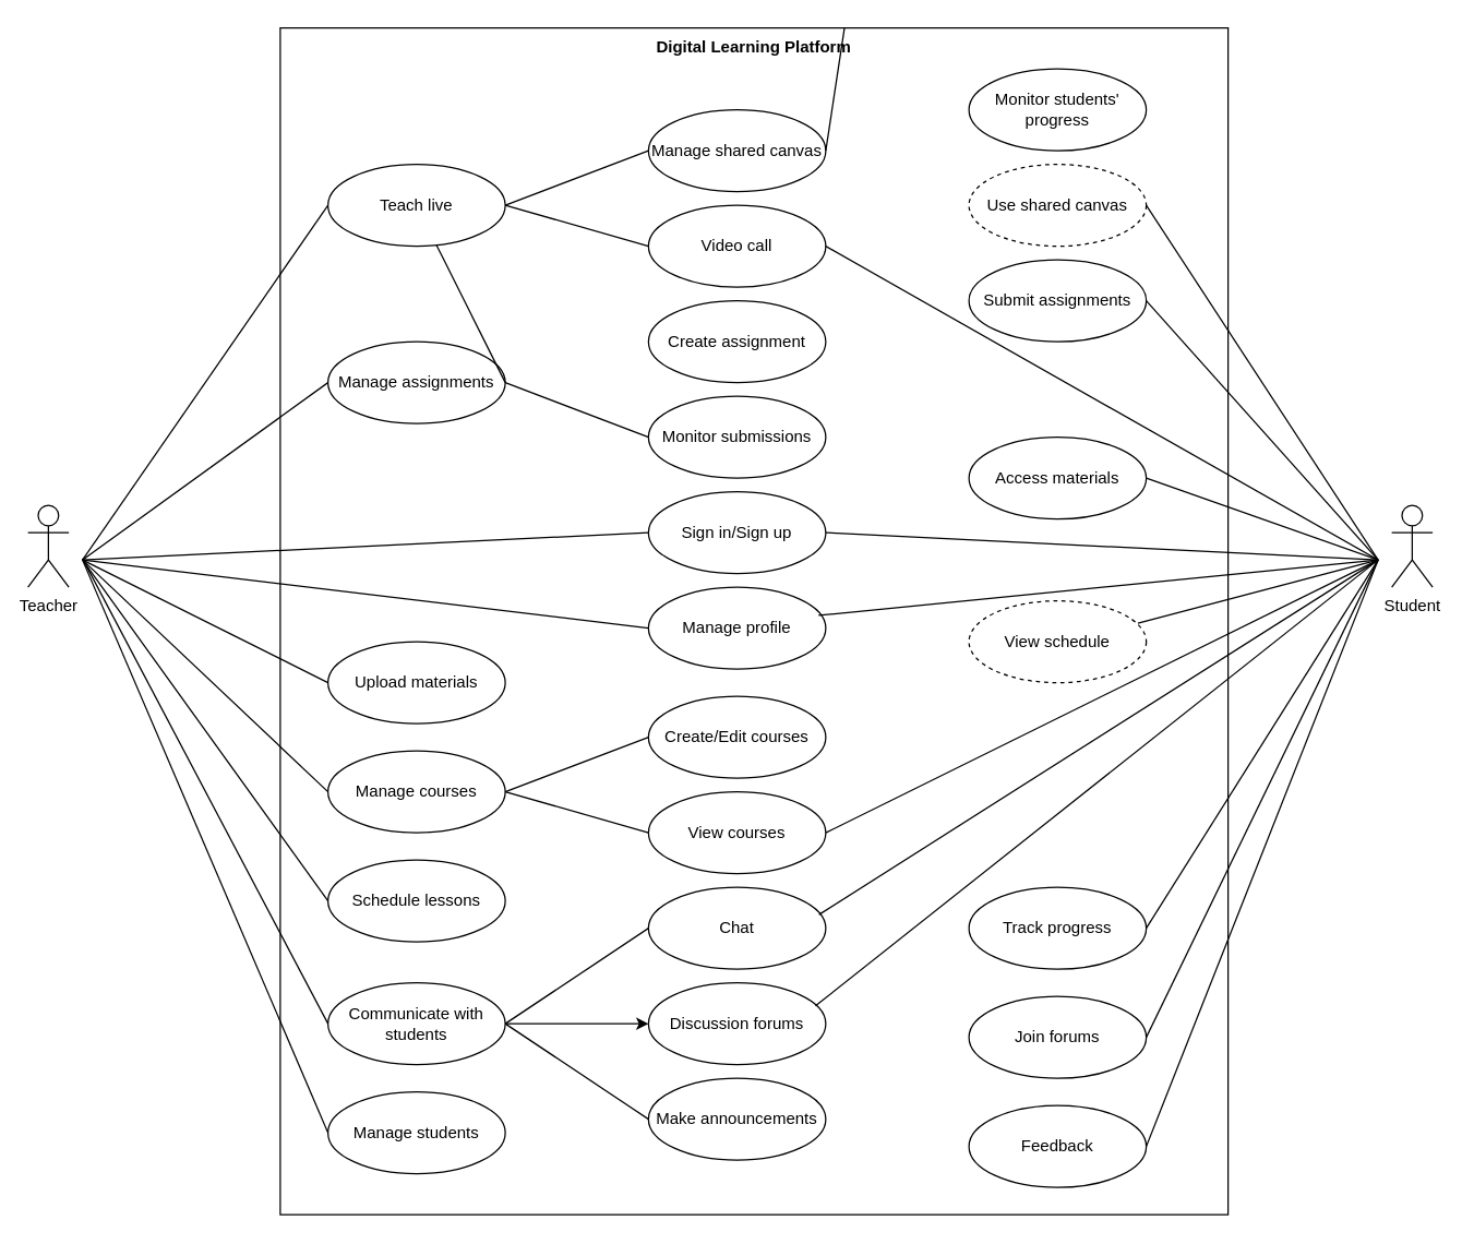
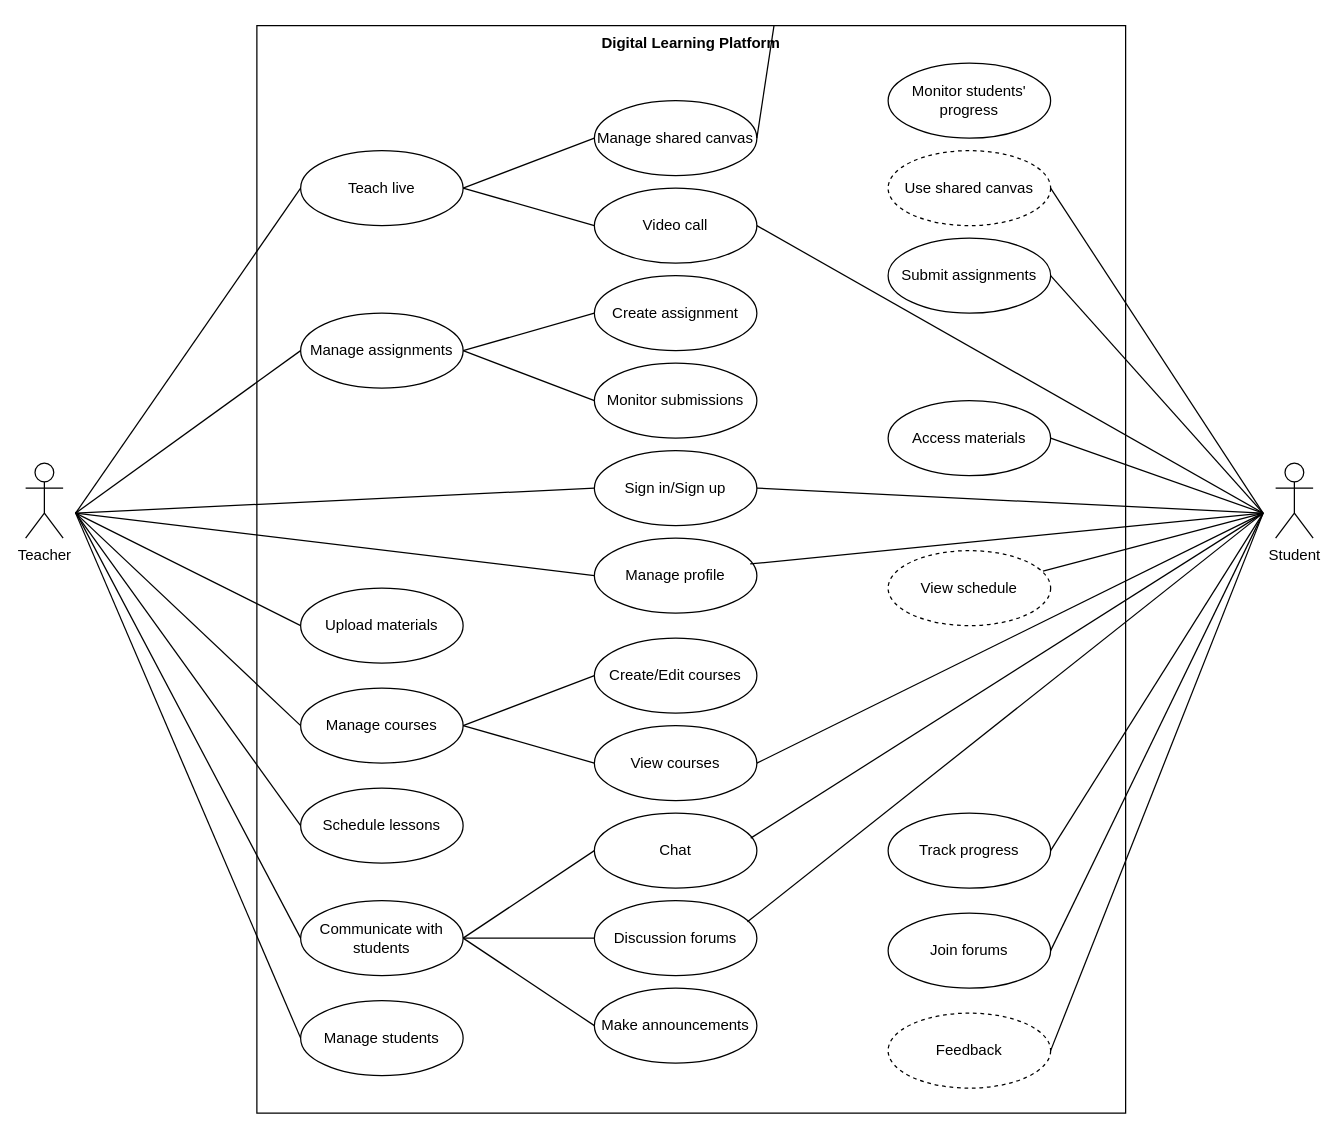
  <mxCell id="0" />
  <mxCell id="1" parent="0" />
  <mxCell id="2" value="Digital Learning Platform" style="shape=rect;html=1;verticalAlign=top;fontStyle=1;whiteSpace=wrap;align=center;" vertex="1" parent="1"><mxGeometry x="205" y="20" width="695" height="870" as="geometry" /></mxCell>
  <mxCell id="3" value="Teacher" style="shape=umlActor;html=1;verticalLabelPosition=bottom;verticalAlign=top;align=center;" vertex="1" parent="1"><mxGeometry x="20" y="370" width="30" height="60" as="geometry" /></mxCell>
  <mxCell id="4" value="Student" style="shape=umlActor;html=1;verticalLabelPosition=bottom;verticalAlign=top;align=center;" vertex="1" parent="1"><mxGeometry x="1020" y="370" width="30" height="60" as="geometry" /></mxCell>
  <mxCell id="5" value="Teach live" style="ellipse;whiteSpace=wrap;html=1;" vertex="1" parent="1"><mxGeometry x="240" y="120" width="130" height="60" as="geometry" /></mxCell>
  <mxCell id="6" value="Schedule lessons" style="ellipse;whiteSpace=wrap;html=1;" vertex="1" parent="1"><mxGeometry x="240" y="630" width="130" height="60" as="geometry" /></mxCell>
  <mxCell id="7" value="Manage students" style="ellipse;whiteSpace=wrap;html=1;" vertex="1" parent="1"><mxGeometry x="240" y="800" width="130" height="60" as="geometry" /></mxCell>
  <mxCell id="8" value="Manage assignments" style="ellipse;whiteSpace=wrap;html=1;" vertex="1" parent="1"><mxGeometry x="240" y="250" width="130" height="60" as="geometry" /></mxCell>
  <mxCell id="9" value="Manage courses" style="ellipse;whiteSpace=wrap;html=1;" vertex="1" parent="1"><mxGeometry x="240" y="550" width="130" height="60" as="geometry" /></mxCell>
  <mxCell id="10" value="Communicate with students" style="ellipse;whiteSpace=wrap;html=1;" vertex="1" parent="1"><mxGeometry x="240" y="720" width="130" height="60" as="geometry" /></mxCell>
- <mxCell id="11" value="Feedback" style="ellipse;whiteSpace=wrap;html=1;" vertex="1" parent="1"><mxGeometry x="710" y="810" width="130" height="60" as="geometry" /></mxCell>
+ <mxCell id="11" value="Feedback" style="ellipse;whiteSpace=wrap;html=1;dashed=1;" vertex="1" parent="1"><mxGeometry x="710" y="810" width="130" height="60" as="geometry" /></mxCell>
  <mxCell id="12" value="Video call" style="ellipse;whiteSpace=wrap;html=1;" vertex="1" parent="1"><mxGeometry x="475" y="150" width="130" height="60" as="geometry" /></mxCell>
  <mxCell id="13" value="Manage shared canvas" style="ellipse;whiteSpace=wrap;html=1;" vertex="1" parent="1"><mxGeometry x="475" y="80" width="130" height="60" as="geometry" /></mxCell>
  <mxCell id="14" value="" style="edgeStyle=none;html=1;endArrow=none;verticalAlign=bottom;rounded=0;entryX=0;entryY=0.5;entryDx=0;entryDy=0;exitX=1;exitY=0.5;exitDx=0;exitDy=0;" edge="1" parent="1" source="5" target="12"><mxGeometry width="160" relative="1" as="geometry"><mxPoint x="355" y="220" as="sourcePoint" /><mxPoint x="515" y="220" as="targetPoint" /></mxGeometry></mxCell>
  <mxCell id="15" value="" style="edgeStyle=none;html=1;endArrow=none;verticalAlign=bottom;rounded=0;exitX=1;exitY=0.5;exitDx=0;exitDy=0;entryX=0;entryY=0.5;entryDx=0;entryDy=0;" edge="1" parent="1" source="5" target="13"><mxGeometry width="160" relative="1" as="geometry"><mxPoint x="430" y="380" as="sourcePoint" /><mxPoint x="590" y="380" as="targetPoint" /></mxGeometry></mxCell>
  <mxCell id="16" value="Use shared canvas" style="ellipse;whiteSpace=wrap;html=1;dashed=1;" vertex="1" parent="1"><mxGeometry x="710" y="120" width="130" height="60" as="geometry" /></mxCell>
  <mxCell id="17" value="Monitor students' progress" style="ellipse;whiteSpace=wrap;html=1;" vertex="1" parent="1"><mxGeometry x="710" y="50" width="130" height="60" as="geometry" /></mxCell>
  <mxCell id="18" value="" style="edgeStyle=none;html=1;endArrow=none;verticalAlign=bottom;rounded=0;exitX=1;exitY=0.5;exitDx=0;exitDy=0;" edge="1" parent="1" source="13" target="2"><mxGeometry width="160" relative="1" as="geometry"><mxPoint x="605" y="279.5" as="sourcePoint" /><mxPoint x="765" y="279.5" as="targetPoint" /></mxGeometry></mxCell>
  <mxCell id="19" value="" style="edgeStyle=none;html=1;endArrow=none;verticalAlign=bottom;rounded=0;entryX=0;entryY=0.5;entryDx=0;entryDy=0;" edge="1" parent="1" target="5"><mxGeometry width="160" relative="1" as="geometry"><mxPoint x="60" y="410" as="sourcePoint" /><mxPoint x="290" y="409" as="targetPoint" /></mxGeometry></mxCell>
  <mxCell id="20" value="" style="edgeStyle=none;html=1;endArrow=none;verticalAlign=bottom;rounded=0;entryX=0;entryY=0.5;entryDx=0;entryDy=0;" edge="1" parent="1" target="6"><mxGeometry width="160" relative="1" as="geometry"><mxPoint x="60" y="410" as="sourcePoint" /><mxPoint x="290" y="409" as="targetPoint" /></mxGeometry></mxCell>
  <mxCell id="21" value="" style="edgeStyle=none;html=1;endArrow=none;verticalAlign=bottom;rounded=0;entryX=0;entryY=0.5;entryDx=0;entryDy=0;" edge="1" parent="1" target="7"><mxGeometry width="160" relative="1" as="geometry"><mxPoint x="60" y="410" as="sourcePoint" /><mxPoint x="290" y="409" as="targetPoint" /></mxGeometry></mxCell>
  <mxCell id="22" value="" style="edgeStyle=none;html=1;endArrow=none;verticalAlign=bottom;rounded=0;entryX=0;entryY=0.5;entryDx=0;entryDy=0;" edge="1" parent="1" target="8"><mxGeometry width="160" relative="1" as="geometry"><mxPoint x="60" y="410" as="sourcePoint" /><mxPoint x="290" y="410" as="targetPoint" /></mxGeometry></mxCell>
  <mxCell id="23" value="" style="edgeStyle=none;html=1;endArrow=none;verticalAlign=bottom;rounded=0;entryX=0;entryY=0.5;entryDx=0;entryDy=0;" edge="1" parent="1" target="9"><mxGeometry width="160" relative="1" as="geometry"><mxPoint x="60" y="410" as="sourcePoint" /><mxPoint x="290" y="409" as="targetPoint" /></mxGeometry></mxCell>
  <mxCell id="24" value="" style="edgeStyle=none;html=1;endArrow=none;verticalAlign=bottom;rounded=0;entryX=0;entryY=0.5;entryDx=0;entryDy=0;" edge="1" parent="1" target="10"><mxGeometry width="160" relative="1" as="geometry"><mxPoint x="60" y="409" as="sourcePoint" /><mxPoint x="220" y="409" as="targetPoint" /></mxGeometry></mxCell>
  <mxCell id="25" value="" style="edgeStyle=none;html=1;endArrow=none;verticalAlign=bottom;rounded=0;exitX=1;exitY=0.5;exitDx=0;exitDy=0;" edge="1" parent="1" source="16"><mxGeometry width="160" relative="1" as="geometry"><mxPoint x="840" y="390" as="sourcePoint" /><mxPoint x="1010" y="410" as="targetPoint" /></mxGeometry></mxCell>
  <mxCell id="26" value="Chat" style="ellipse;whiteSpace=wrap;html=1;" vertex="1" parent="1"><mxGeometry x="475" y="650" width="130" height="60" as="geometry" /></mxCell>
  <mxCell id="27" value="Make announcements" style="ellipse;whiteSpace=wrap;html=1;" vertex="1" parent="1"><mxGeometry x="475" y="790" width="130" height="60" as="geometry" /></mxCell>
  <mxCell id="28" value="Discussion forums" style="ellipse;whiteSpace=wrap;html=1;" vertex="1" parent="1"><mxGeometry x="475" y="720" width="130" height="60" as="geometry" /></mxCell>
  <mxCell id="29" value="" style="edgeStyle=none;html=1;endArrow=none;verticalAlign=bottom;rounded=0;exitX=1;exitY=0.5;exitDx=0;exitDy=0;entryX=0;entryY=0.5;entryDx=0;entryDy=0;" edge="1" parent="1" source="10" target="26"><mxGeometry width="160" relative="1" as="geometry"><mxPoint x="430" y="600" as="sourcePoint" /><mxPoint x="590" y="600" as="targetPoint" /></mxGeometry></mxCell>
  <mxCell id="30" value="" style="edgeStyle=none;html=1;endArrow=none;verticalAlign=bottom;rounded=0;exitX=1;exitY=0.5;exitDx=0;exitDy=0;entryX=0;entryY=0.5;entryDx=0;entryDy=0;" edge="1" parent="1" source="10" target="27"><mxGeometry width="160" relative="1" as="geometry"><mxPoint x="430" y="600" as="sourcePoint" /><mxPoint x="590" y="600" as="targetPoint" /></mxGeometry></mxCell>
- <mxCell id="31" value="" style="edgeStyle=none;html=1;endArrow=classic;verticalAlign=bottom;rounded=0;exitX=1;exitY=0.5;exitDx=0;exitDy=0;entryX=0;entryY=0.5;entryDx=0;entryDy=0;" edge="1" parent="1" source="10" target="28"><mxGeometry width="160" relative="1" as="geometry"><mxPoint x="430" y="600" as="sourcePoint" /><mxPoint x="590" y="600" as="targetPoint" /></mxGeometry></mxCell>
+ <mxCell id="31" value="" style="edgeStyle=none;html=1;endArrow=none;verticalAlign=bottom;rounded=0;exitX=1;exitY=0.5;exitDx=0;exitDy=0;entryX=0;entryY=0.5;entryDx=0;entryDy=0;" edge="1" parent="1" source="10" target="28"><mxGeometry width="160" relative="1" as="geometry"><mxPoint x="430" y="600" as="sourcePoint" /><mxPoint x="590" y="600" as="targetPoint" /></mxGeometry></mxCell>
  <mxCell id="32" value="Create/Edit courses" style="ellipse;whiteSpace=wrap;html=1;" vertex="1" parent="1"><mxGeometry x="475" y="510" width="130" height="60" as="geometry" /></mxCell>
  <mxCell id="33" value="View courses" style="ellipse;whiteSpace=wrap;html=1;" vertex="1" parent="1"><mxGeometry x="475" y="580" width="130" height="60" as="geometry" /></mxCell>
  <mxCell id="34" value="" style="edgeStyle=none;html=1;endArrow=none;verticalAlign=bottom;rounded=0;entryX=0;entryY=0.5;entryDx=0;entryDy=0;exitX=1;exitY=0.5;exitDx=0;exitDy=0;" edge="1" parent="1" source="9" target="32"><mxGeometry width="160" relative="1" as="geometry"><mxPoint x="355" y="540" as="sourcePoint" /><mxPoint x="515" y="540" as="targetPoint" /></mxGeometry></mxCell>
  <mxCell id="35" value="" style="edgeStyle=none;html=1;endArrow=none;verticalAlign=bottom;rounded=0;exitX=1;exitY=0.5;exitDx=0;exitDy=0;entryX=0;entryY=0.5;entryDx=0;entryDy=0;" edge="1" parent="1" source="9" target="33"><mxGeometry width="160" relative="1" as="geometry"><mxPoint x="350" y="600" as="sourcePoint" /><mxPoint x="510" y="600" as="targetPoint" /></mxGeometry></mxCell>
  <mxCell id="36" value="" style="edgeStyle=none;html=1;endArrow=none;verticalAlign=bottom;rounded=0;exitX=0.962;exitY=0.333;exitDx=0;exitDy=0;exitPerimeter=0;" edge="1" parent="1" source="26"><mxGeometry width="160" relative="1" as="geometry"><mxPoint x="850" y="410" as="sourcePoint" /><mxPoint x="1010" y="410" as="targetPoint" /></mxGeometry></mxCell>
  <mxCell id="37" value="" style="edgeStyle=none;html=1;endArrow=none;verticalAlign=bottom;rounded=0;exitX=1;exitY=0.5;exitDx=0;exitDy=0;" edge="1" parent="1" source="33"><mxGeometry width="160" relative="1" as="geometry"><mxPoint x="850" y="410" as="sourcePoint" /><mxPoint x="1010" y="410" as="targetPoint" /></mxGeometry></mxCell>
  <mxCell id="38" value="" style="edgeStyle=none;html=1;endArrow=none;verticalAlign=bottom;rounded=0;exitX=1;exitY=0.5;exitDx=0;exitDy=0;" edge="1" parent="1" source="12"><mxGeometry width="160" relative="1" as="geometry"><mxPoint x="605" y="199.5" as="sourcePoint" /><mxPoint x="1010" y="410" as="targetPoint" /></mxGeometry></mxCell>
  <mxCell id="39" value="Submit assignments" style="ellipse;whiteSpace=wrap;html=1;" vertex="1" parent="1"><mxGeometry x="710" y="190" width="130" height="60" as="geometry" /></mxCell>
  <mxCell id="40" value="" style="edgeStyle=none;html=1;endArrow=none;verticalAlign=bottom;rounded=0;exitX=1;exitY=0.5;exitDx=0;exitDy=0;" edge="1" parent="1" source="39"><mxGeometry width="160" relative="1" as="geometry"><mxPoint x="850" y="410" as="sourcePoint" /><mxPoint x="1010" y="410" as="targetPoint" /></mxGeometry></mxCell>
  <mxCell id="41" value="Track progress" style="ellipse;whiteSpace=wrap;html=1;" vertex="1" parent="1"><mxGeometry x="710" y="650" width="130" height="60" as="geometry" /></mxCell>
  <mxCell id="42" value="" style="edgeStyle=none;html=1;endArrow=none;verticalAlign=bottom;rounded=0;exitX=1;exitY=0.5;exitDx=0;exitDy=0;" edge="1" parent="1" source="41"><mxGeometry width="160" relative="1" as="geometry"><mxPoint x="850" y="410" as="sourcePoint" /><mxPoint x="1010" y="410" as="targetPoint" /></mxGeometry></mxCell>
  <mxCell id="43" value="" style="edgeStyle=none;html=1;endArrow=none;verticalAlign=bottom;rounded=0;exitX=1;exitY=0.5;exitDx=0;exitDy=0;exitPerimeter=0;" edge="1" parent="1" source="11"><mxGeometry width="160" relative="1" as="geometry"><mxPoint x="840" y="639.5" as="sourcePoint" /><mxPoint x="1010" y="410" as="targetPoint" /></mxGeometry></mxCell>
  <mxCell id="44" value="Join forums" style="ellipse;whiteSpace=wrap;html=1;" vertex="1" parent="1"><mxGeometry x="710" y="730" width="130" height="60" as="geometry" /></mxCell>
  <mxCell id="45" value="" style="edgeStyle=none;html=1;endArrow=none;verticalAlign=bottom;rounded=0;exitX=1;exitY=0.5;exitDx=0;exitDy=0;" edge="1" parent="1" source="44"><mxGeometry width="160" relative="1" as="geometry"><mxPoint x="850" y="410" as="sourcePoint" /><mxPoint x="1010" y="410" as="targetPoint" /></mxGeometry></mxCell>
  <mxCell id="46" value="Upload materials" style="ellipse;whiteSpace=wrap;html=1;" vertex="1" parent="1"><mxGeometry x="240" y="470" width="130" height="60" as="geometry" /></mxCell>
  <mxCell id="47" value="" style="edgeStyle=none;html=1;endArrow=none;verticalAlign=bottom;rounded=0;entryX=0;entryY=0.5;entryDx=0;entryDy=0;" edge="1" parent="1" target="46"><mxGeometry width="160" relative="1" as="geometry"><mxPoint x="60" y="410" as="sourcePoint" /><mxPoint x="220" y="410" as="targetPoint" /></mxGeometry></mxCell>
  <mxCell id="48" value="Sign in/Sign up" style="ellipse;whiteSpace=wrap;html=1;" vertex="1" parent="1"><mxGeometry x="475" y="360" width="130" height="60" as="geometry" /></mxCell>
  <mxCell id="49" value="" style="edgeStyle=none;html=1;endArrow=none;verticalAlign=bottom;rounded=0;entryX=0;entryY=0.5;entryDx=0;entryDy=0;" edge="1" parent="1" target="48"><mxGeometry width="160" relative="1" as="geometry"><mxPoint x="60" y="410" as="sourcePoint" /><mxPoint x="220" y="410" as="targetPoint" /></mxGeometry></mxCell>
  <mxCell id="50" value="" style="edgeStyle=none;html=1;endArrow=none;verticalAlign=bottom;rounded=0;exitX=1;exitY=0.5;exitDx=0;exitDy=0;" edge="1" parent="1" source="48"><mxGeometry width="160" relative="1" as="geometry"><mxPoint x="850" y="410" as="sourcePoint" /><mxPoint x="1010" y="410" as="targetPoint" /></mxGeometry></mxCell>
  <mxCell id="51" value="Manage profile" style="ellipse;whiteSpace=wrap;html=1;" vertex="1" parent="1"><mxGeometry x="475" y="430" width="130" height="60" as="geometry" /></mxCell>
  <mxCell id="52" value="" style="edgeStyle=none;html=1;endArrow=none;verticalAlign=bottom;rounded=0;entryX=0;entryY=0.5;entryDx=0;entryDy=0;" edge="1" parent="1" target="51"><mxGeometry width="160" relative="1" as="geometry"><mxPoint x="60" y="410" as="sourcePoint" /><mxPoint x="220" y="410" as="targetPoint" /></mxGeometry></mxCell>
  <mxCell id="53" value="" style="edgeStyle=none;html=1;endArrow=none;verticalAlign=bottom;rounded=0;exitX=0.959;exitY=0.344;exitDx=0;exitDy=0;exitPerimeter=0;" edge="1" parent="1" source="51"><mxGeometry width="160" relative="1" as="geometry"><mxPoint x="850" y="410" as="sourcePoint" /><mxPoint x="1010" y="410" as="targetPoint" /></mxGeometry></mxCell>
  <mxCell id="54" value="Access materials" style="ellipse;whiteSpace=wrap;html=1;" vertex="1" parent="1"><mxGeometry x="710" y="320" width="130" height="60" as="geometry" /></mxCell>
  <mxCell id="55" value="" style="edgeStyle=none;html=1;endArrow=none;verticalAlign=bottom;rounded=0;exitX=1;exitY=0.5;exitDx=0;exitDy=0;" edge="1" parent="1" source="54"><mxGeometry width="160" relative="1" as="geometry"><mxPoint x="840" y="410" as="sourcePoint" /><mxPoint x="1010" y="410" as="targetPoint" /></mxGeometry></mxCell>
  <mxCell id="56" value="" style="edgeStyle=none;html=1;endArrow=none;verticalAlign=bottom;rounded=0;exitX=0.942;exitY=0.283;exitDx=0;exitDy=0;exitPerimeter=0;" edge="1" parent="1" source="28"><mxGeometry width="160" relative="1" as="geometry"><mxPoint x="820" y="520" as="sourcePoint" /><mxPoint x="1010" y="410" as="targetPoint" /></mxGeometry></mxCell>
  <mxCell id="57" value="View schedule" style="ellipse;whiteSpace=wrap;html=1;dashed=1;" vertex="1" parent="1"><mxGeometry x="710" y="440" width="130" height="60" as="geometry" /></mxCell>
  <mxCell id="58" value="" style="edgeStyle=none;html=1;endArrow=none;verticalAlign=bottom;rounded=0;exitX=0.953;exitY=0.274;exitDx=0;exitDy=0;exitPerimeter=0;" edge="1" parent="1" source="57"><mxGeometry width="160" relative="1" as="geometry"><mxPoint x="970" y="460" as="sourcePoint" /><mxPoint x="1010" y="410" as="targetPoint" /></mxGeometry></mxCell>
  <mxCell id="59" value="Create assignment" style="ellipse;whiteSpace=wrap;html=1;" vertex="1" parent="1"><mxGeometry x="475" y="220" width="130" height="60" as="geometry" /></mxCell>
  <mxCell id="60" value="Monitor submissions" style="ellipse;whiteSpace=wrap;html=1;" vertex="1" parent="1"><mxGeometry x="475" y="290" width="130" height="60" as="geometry" /></mxCell>
- <mxCell id="61" value="" style="edgeStyle=none;html=1;endArrow=none;verticalAlign=bottom;rounded=0;exitX=1;exitY=0.5;exitDx=0;exitDy=0;" edge="1" parent="1" source="8" target="5"><mxGeometry width="160" relative="1" as="geometry"><mxPoint x="370" y="289.5" as="sourcePoint" /><mxPoint x="530" y="289.5" as="targetPoint" /></mxGeometry></mxCell>
+ <mxCell id="61" value="" style="edgeStyle=none;html=1;endArrow=none;verticalAlign=bottom;rounded=0;entryX=0;entryY=0.5;entryDx=0;entryDy=0;exitX=1;exitY=0.5;exitDx=0;exitDy=0;" edge="1" parent="1" source="8" target="59"><mxGeometry width="160" relative="1" as="geometry"><mxPoint x="370" y="289.5" as="sourcePoint" /><mxPoint x="530" y="289.5" as="targetPoint" /></mxGeometry></mxCell>
  <mxCell id="62" value="" style="edgeStyle=none;html=1;endArrow=none;verticalAlign=bottom;rounded=0;entryX=0;entryY=0.5;entryDx=0;entryDy=0;exitX=1;exitY=0.5;exitDx=0;exitDy=0;" edge="1" parent="1" source="8" target="60"><mxGeometry width="160" relative="1" as="geometry"><mxPoint x="380" y="350" as="sourcePoint" /><mxPoint x="540" y="350" as="targetPoint" /></mxGeometry></mxCell>
